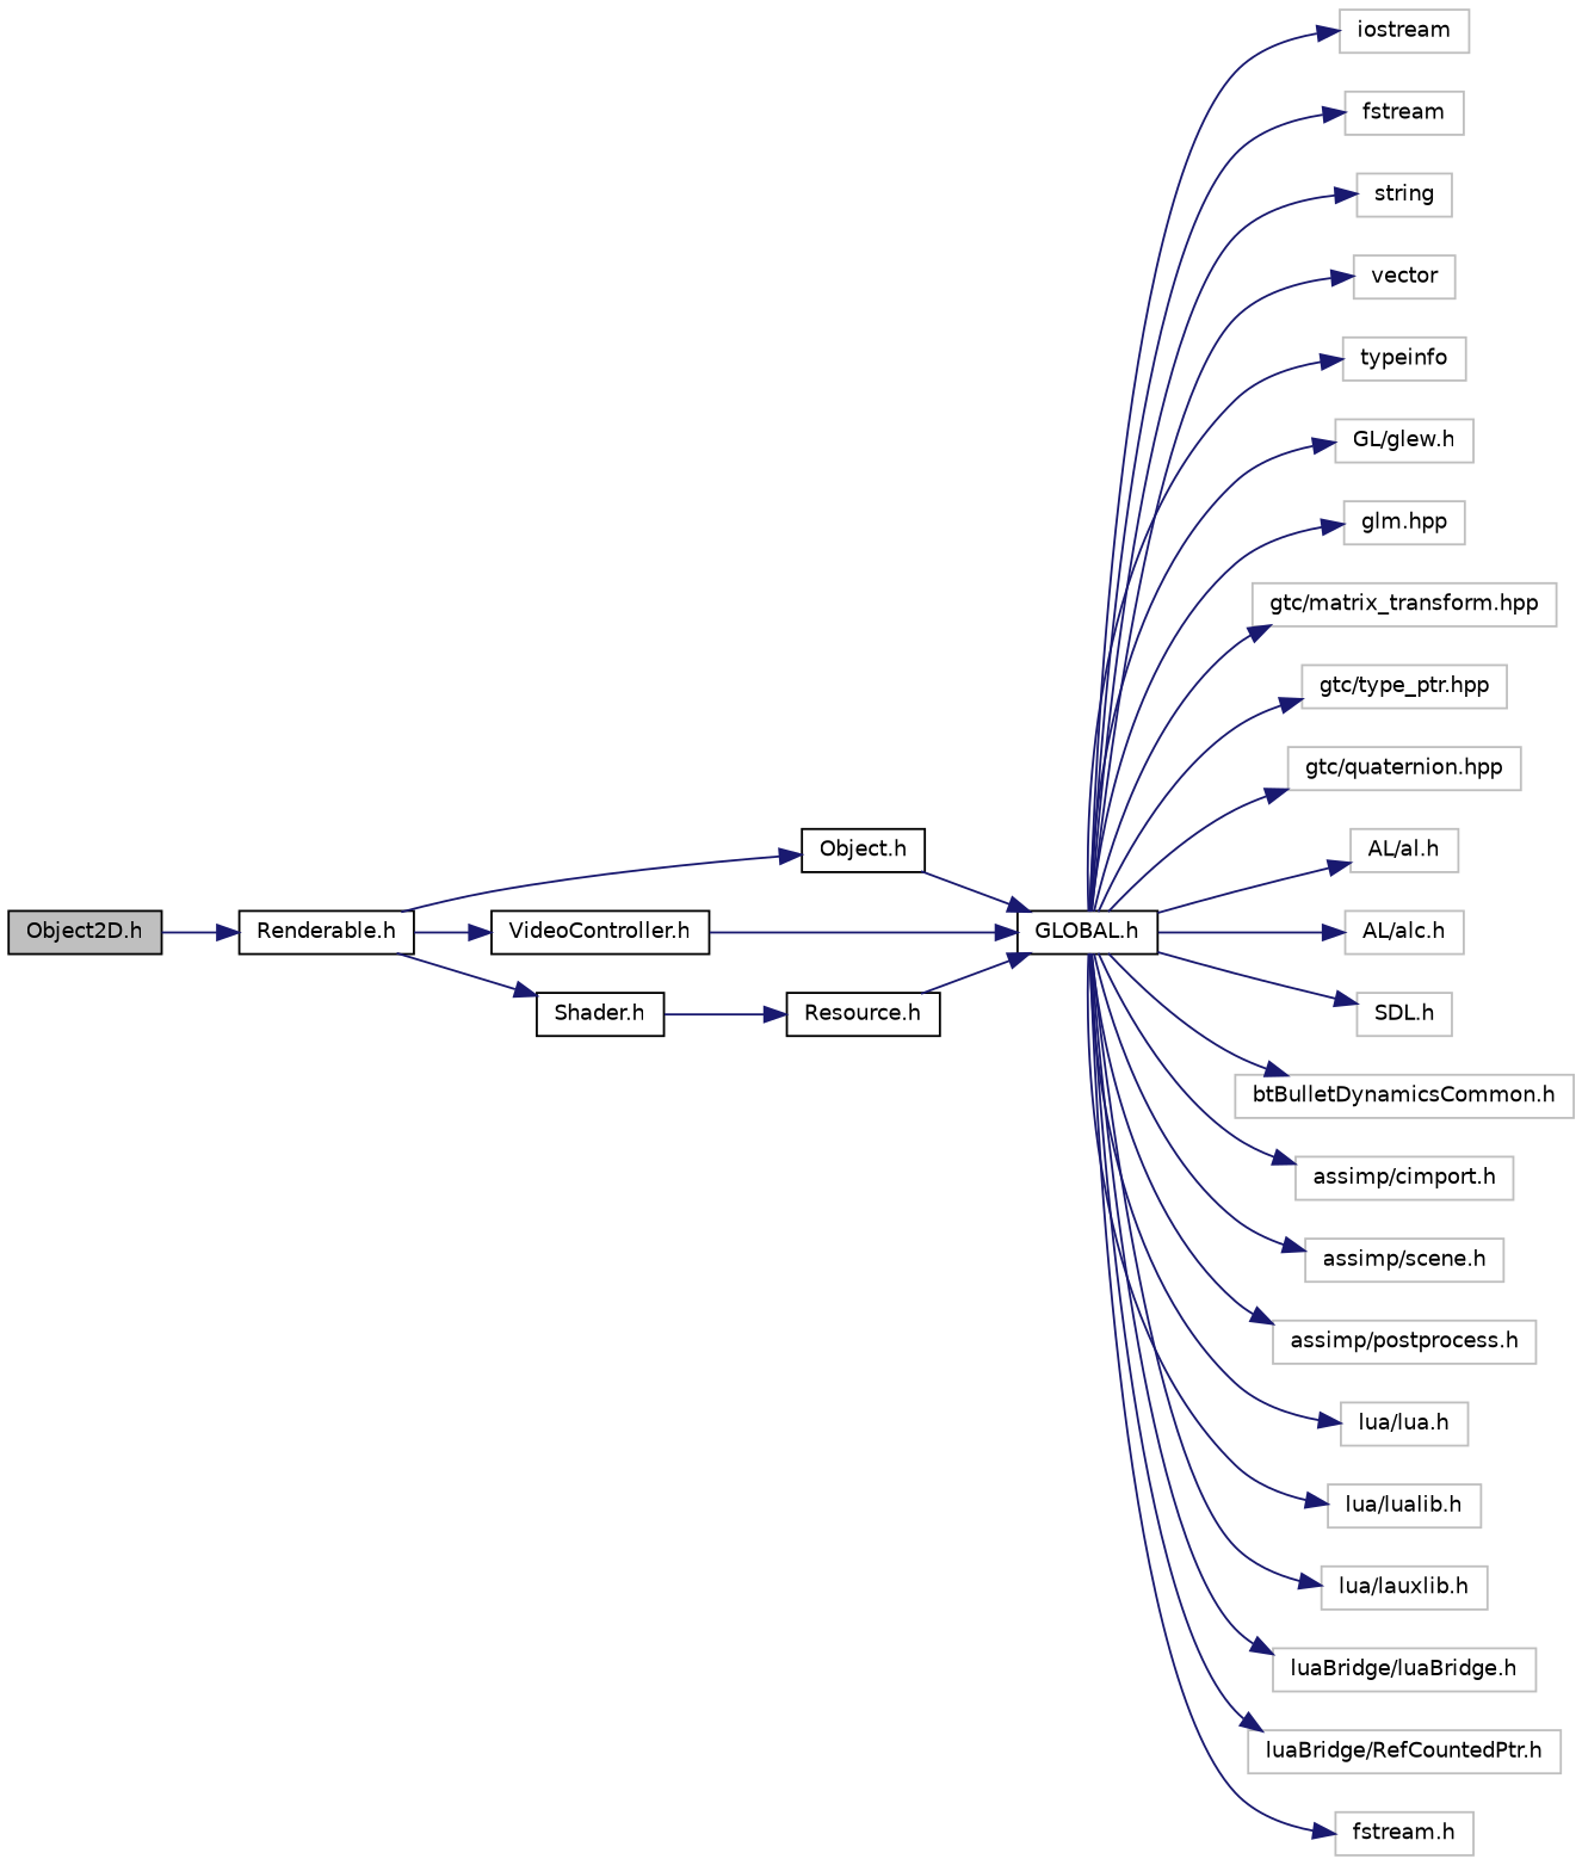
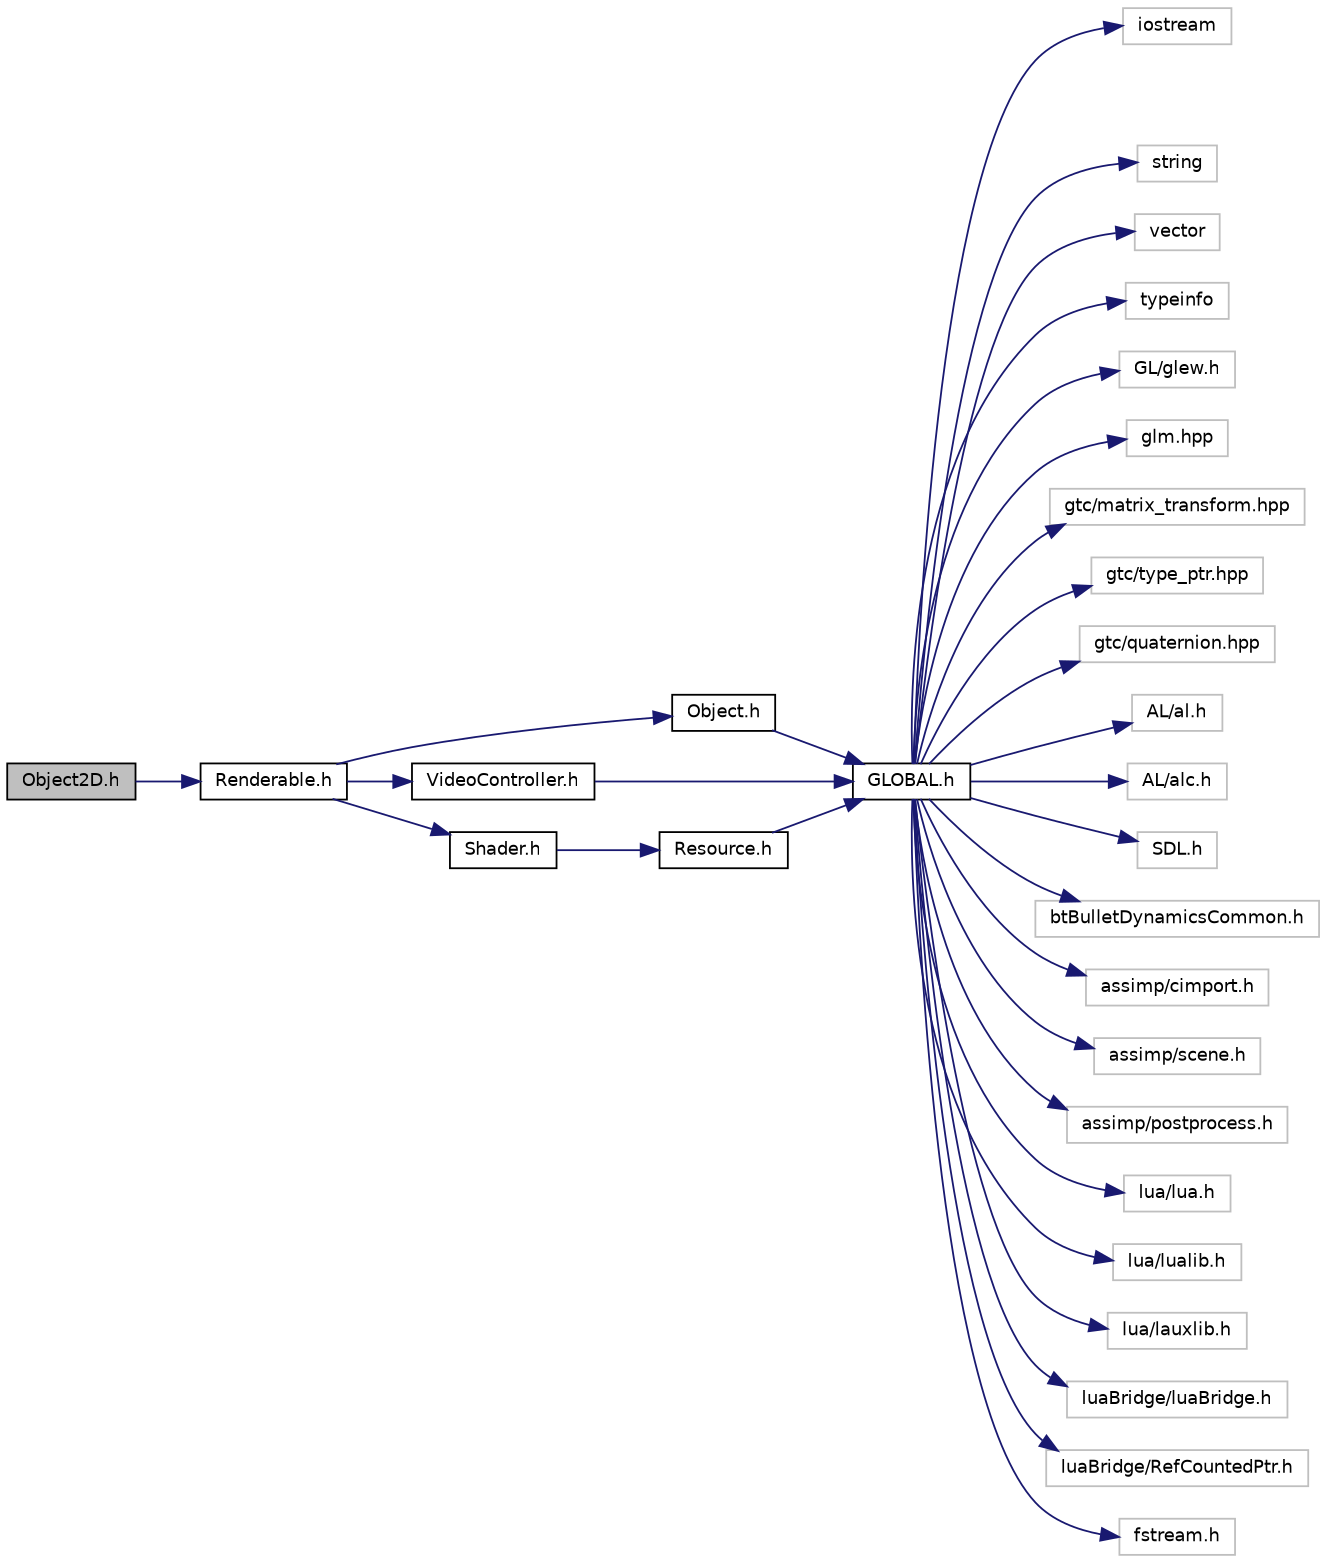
  digraph {
    rankdir=LR
    node [color=grey75 fillcolor=white fontname=Helvetica fontsize=10 shape=record style=filled]
    edge [color=midnightblue fontname=Helvetica fontsize=10 labelfontname=Helvetica labelfontsize=10 style=solid]
    n1 [color=black fillcolor=grey75 fontcolor=black height=0.2 label="Object2D.h" width=0.4]
    n2 [color=black height=0.2 label="Renderable.h" width=0.4]
    n3 [color=black height=0.2 label="Object.h" width=0.4]
    n4 [color=black height=0.2 label="VideoController.h" width=0.4]
    n5 [color=black height=0.2 label="Shader.h" width=0.4]
    n6 [color=black height=0.2 label="GLOBAL.h" width=0.4]
    n7 [color=black height=0.2 label="Resource.h" width=0.4]
    n8 [height=0.2 label=iostream width=0.4]
-   n9 [height=0.2 label=fstream width=0.4]
    n10 [height=0.2 label=string width=0.4]
    n11 [height=0.2 label=vector width=0.4]
    n12 [height=0.2 label=typeinfo width=0.4]
    n13 [height=0.2 label="GL/glew.h" width=0.4]
    n14 [height=0.2 label="glm.hpp" width=0.4]
    n15 [height=0.2 label="gtc/matrix_transform.hpp" width=0.4]
    n16 [height=0.2 label="gtc/type_ptr.hpp" width=0.4]
    n17 [height=0.2 label="gtc/quaternion.hpp" width=0.4]
    n18 [height=0.2 label="AL/al.h" width=0.4]
    n19 [height=0.2 label="AL/alc.h" width=0.4]
    n20 [height=0.2 label="SDL.h" width=0.4]
    n21 [height=0.2 label="btBulletDynamicsCommon.h" width=0.4]
    n22 [height=0.2 label="assimp/cimport.h" width=0.4]
    n23 [height=0.2 label="assimp/scene.h" width=0.4]
    n24 [height=0.2 label="assimp/postprocess.h" width=0.4]
    n25 [height=0.2 label="lua/lua.h" width=0.4]
    n26 [height=0.2 label="lua/lualib.h" width=0.4]
    n27 [height=0.2 label="lua/lauxlib.h" width=0.4]
    n28 [height=0.2 label="luaBridge/luaBridge.h" width=0.4]
    n29 [height=0.2 label="luaBridge/RefCountedPtr.h" width=0.4]
    n30 [height=0.2 label="fstream.h" width=0.4]
    n1 -> n2
    n2 -> n3
    n2 -> n4
    n2 -> n5
    n3 -> n6
    n4 -> n6
    n5 -> n7
    n6 -> n8
-   n6 -> n9
    n6 -> n10
    n6 -> n11
    n6 -> n12
    n6 -> n13
    n6 -> n14
    n6 -> n15
    n6 -> n16
    n6 -> n17
    n6 -> n18
    n6 -> n19
    n6 -> n20
    n6 -> n21
    n6 -> n22
    n6 -> n23
    n6 -> n24
    n6 -> n25
    n6 -> n26
    n6 -> n27
    n6 -> n28
    n6 -> n29
    n6 -> n30
    n7 -> n6
  }
